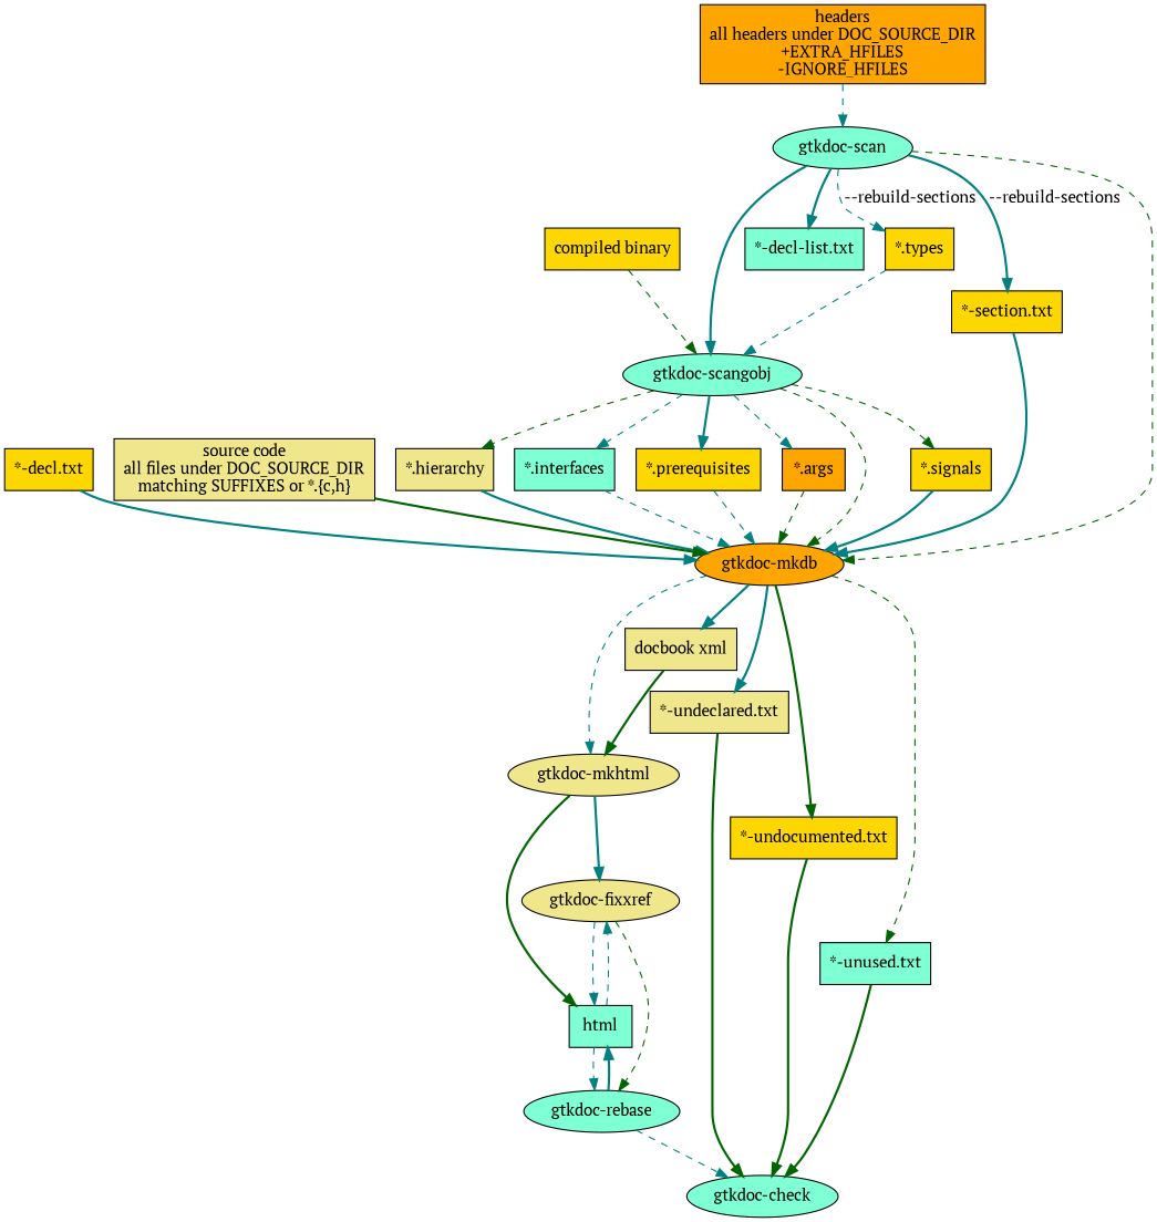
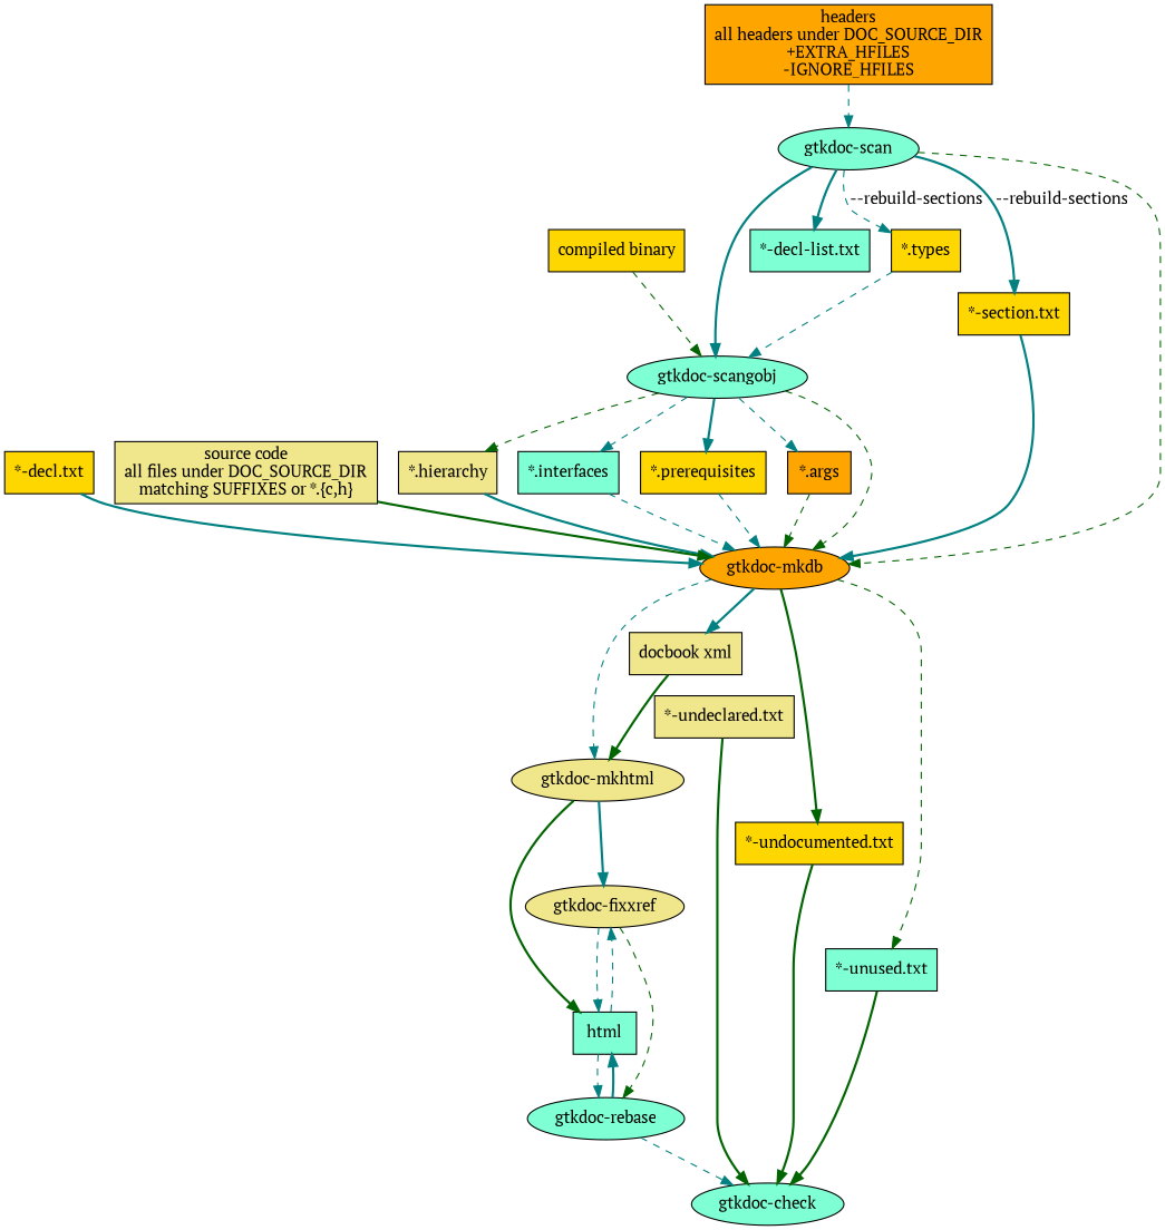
  digraph {
    fontname="PT Serif"
    node [fillcolor=aquamarine fontname="PT Serif" shape=box style=filled]
    edge [color=teal fontname="PT Serif" style=dashed]
    n1 [label="gtkdoc-scan" shape=ellipse]
    n2 [label="gtkdoc-scangobj" shape=ellipse]
    n3 [label="*-decl-list.txt"]
    n4 [fillcolor=gold label="*.types"]
    n5 [fillcolor=gold label="*-section.txt"]
    n6 [fillcolor=orange label="gtkdoc-mkdb" shape=ellipse]
-   n7 [fillcolor=gold label="*.signals"]
    n8 [fillcolor=khaki label="*.hierarchy"]
    n9 [label="*.interfaces"]
    n10 [fillcolor=gold label="*.prerequisites"]
    n11 [fillcolor=orange label="*.args"]
    n12 [fillcolor=gold label="*-decl.txt"]
    n13 [fillcolor=khaki label="gtkdoc-mkhtml" shape=ellipse]
    n14 [fillcolor=khaki label="docbook xml"]
    n15 [fillcolor=khaki label="*-undeclared.txt"]
    n16 [fillcolor=gold label="*-undocumented.txt"]
    n17 [label="*-unused.txt"]
    n18 [fillcolor=khaki label="gtkdoc-fixxref" shape=ellipse]
    n19 [label=html]
    n20 [label="gtkdoc-check" shape=ellipse]
    n21 [label="gtkdoc-rebase" shape=ellipse]
    n22 [fillcolor=orange label="headers\nall headers under DOC_SOURCE_DIR\n+EXTRA_HFILES\n-IGNORE_HFILES"]
    n23 [fillcolor=khaki label="source code\nall files under DOC_SOURCE_DIR\nmatching SUFFIXES or *.{c,h}"]
    n24 [fillcolor=gold label="compiled binary"]
    n1 -> n2 [style=bold]
    n1 -> n3 [style=bold]
    n1 -> n4 [label="--rebuild-sections"]
    n1 -> n5 [label="--rebuild-sections" style=bold]
    n1 -> n6 [color=darkgreen]
    n2 -> n6 [color=darkgreen]
-   n2 -> n7 [color=darkgreen]
    n2 -> n8 [color=darkgreen]
    n2 -> n9
    n2 -> n10 [style=bold]
    n2 -> n11
    n4 -> n2
    n5 -> n6 [style=bold]
    n6 -> n13
    n6 -> n14 [style=bold]
-   n6 -> n15 [style=bold]
    n6 -> n16 [color=darkgreen style=bold]
    n6 -> n17 [color=darkgreen]
-   n7 -> n6 [style=bold]
    n8 -> n6 [style=bold]
    n9 -> n6
    n10 -> n6
    n11 -> n6 [color=darkgreen]
    n12 -> n6 [style=bold]
    n13 -> n18 [style=bold]
    n13 -> n19 [color=darkgreen style=bold]
    n14 -> n13 [color=darkgreen style=bold]
    n15 -> n20 [color=darkgreen style=bold]
    n16 -> n20 [color=darkgreen style=bold]
    n17 -> n20 [color=darkgreen style=bold]
    n18 -> n19
    n18 -> n21 [color=darkgreen]
    n19 -> n18
    n19 -> n21
    n21 -> n19 [style=bold]
    n21 -> n20
    n22 -> n1
    n23 -> n6 [color=darkgreen style=bold]
    n24 -> n2 [color=darkgreen]
  }
